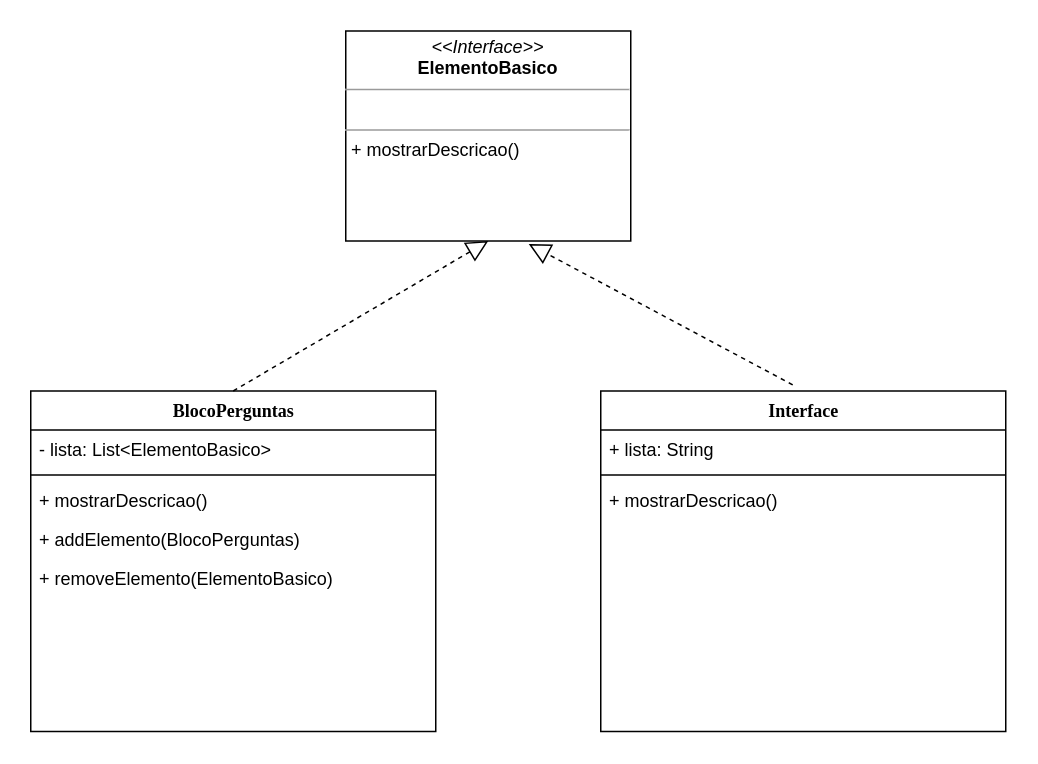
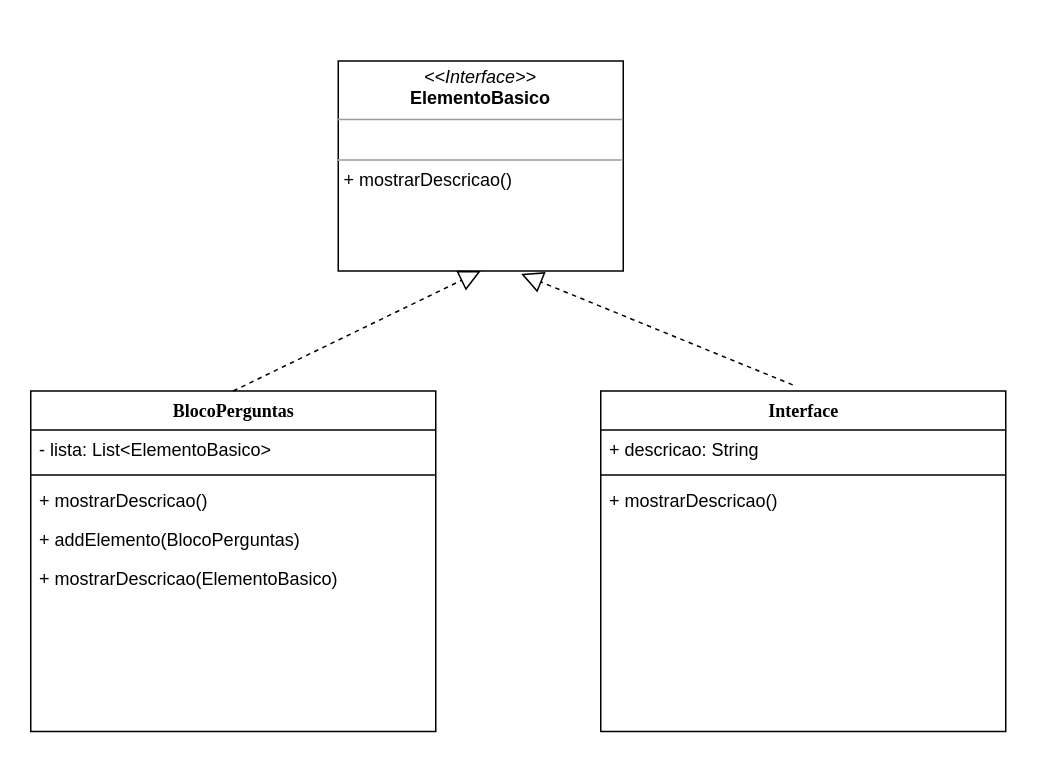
  <mxCell id="0" />
  <mxCell id="1" parent="0" />
  <mxCell id="2" value="BlocoPerguntas" style="swimlane;html=1;fontStyle=1;align=center;verticalAlign=top;childLayout=stackLayout;horizontal=1;startSize=26;horizontalStack=0;resizeParent=1;resizeLast=0;collapsible=1;marginBottom=0;swimlaneFillColor=#ffffff;rounded=0;shadow=0;comic=0;labelBackgroundColor=none;strokeWidth=1;fillColor=none;fontFamily=Verdana;fontSize=12" parent="1" vertex="1"><mxGeometry x="20" y="260" width="270" height="227" as="geometry" /></mxCell>
  <mxCell id="3" value="- lista: List&amp;lt;ElementoBasico&amp;gt;" style="text;html=1;strokeColor=none;fillColor=none;align=left;verticalAlign=top;spacingLeft=4;spacingRight=4;whiteSpace=wrap;overflow=hidden;rotatable=0;points=[[0,0.5],[1,0.5]];portConstraint=eastwest;" parent="2" vertex="1"><mxGeometry y="26" width="270" height="26" as="geometry" /></mxCell>
  <mxCell id="4" value="" style="line;html=1;strokeWidth=1;fillColor=none;align=left;verticalAlign=middle;spacingTop=-1;spacingLeft=3;spacingRight=3;rotatable=0;labelPosition=right;points=[];portConstraint=eastwest;" parent="2" vertex="1"><mxGeometry y="52" width="270" height="8" as="geometry" /></mxCell>
  <mxCell id="5" value="+ mostrarDescricao()" style="text;html=1;strokeColor=none;fillColor=none;align=left;verticalAlign=top;spacingLeft=4;spacingRight=4;whiteSpace=wrap;overflow=hidden;rotatable=0;points=[[0,0.5],[1,0.5]];portConstraint=eastwest;" parent="2" vertex="1"><mxGeometry y="60" width="270" height="26" as="geometry" /></mxCell>
  <mxCell id="6" value="+ addElemento(BlocoPerguntas)" style="text;html=1;strokeColor=none;fillColor=none;align=left;verticalAlign=top;spacingLeft=4;spacingRight=4;whiteSpace=wrap;overflow=hidden;rotatable=0;points=[[0,0.5],[1,0.5]];portConstraint=eastwest;" parent="2" vertex="1"><mxGeometry y="86" width="270" height="26" as="geometry" /></mxCell>
- <mxCell id="7" value="+ removeElemento(ElementoBasico)" style="text;html=1;strokeColor=none;fillColor=none;align=left;verticalAlign=top;spacingLeft=4;spacingRight=4;whiteSpace=wrap;overflow=hidden;rotatable=0;points=[[0,0.5],[1,0.5]];portConstraint=eastwest;" vertex="1" parent="2"><mxGeometry y="112" width="270" height="26" as="geometry" /></mxCell>
- <mxCell id="8" value="&lt;p style=&quot;margin: 0px ; margin-top: 4px ; text-align: center&quot;&gt;&lt;i&gt;&amp;lt;&amp;lt;Interface&amp;gt;&amp;gt;&lt;/i&gt;&lt;br&gt;&lt;b&gt;ElementoBasico&lt;/b&gt;&lt;/p&gt;&lt;hr size=&quot;1&quot;&gt;&lt;p style=&quot;margin: 0px ; margin-left: 4px&quot;&gt;&lt;br&gt;&lt;/p&gt;&lt;hr size=&quot;1&quot;&gt;&lt;p style=&quot;margin: 0px ; margin-left: 4px&quot;&gt;+ mostrarDescricao()&lt;br&gt;&lt;br&gt;&lt;/p&gt;" style="verticalAlign=top;align=left;overflow=fill;fontSize=12;fontFamily=Helvetica;html=1;" vertex="1" parent="1"><mxGeometry x="230" y="20" width="190" height="140" as="geometry" /></mxCell>
+ <mxCell id="7" value="+ mostrarDescricao(ElementoBasico)" style="text;html=1;strokeColor=none;fillColor=none;align=left;verticalAlign=top;spacingLeft=4;spacingRight=4;whiteSpace=wrap;overflow=hidden;rotatable=0;points=[[0,0.5],[1,0.5]];portConstraint=eastwest;" vertex="1" parent="2"><mxGeometry y="112" width="270" height="26" as="geometry" /></mxCell>
+ <mxCell id="8" value="&lt;p style=&quot;margin: 0px ; margin-top: 4px ; text-align: center&quot;&gt;&lt;i&gt;&amp;lt;&amp;lt;Interface&amp;gt;&amp;gt;&lt;/i&gt;&lt;br&gt;&lt;b&gt;ElementoBasico&lt;/b&gt;&lt;/p&gt;&lt;hr size=&quot;1&quot;&gt;&lt;p style=&quot;margin: 0px ; margin-left: 4px&quot;&gt;&lt;br&gt;&lt;/p&gt;&lt;hr size=&quot;1&quot;&gt;&lt;p style=&quot;margin: 0px ; margin-left: 4px&quot;&gt;+ mostrarDescricao()&lt;br&gt;&lt;br&gt;&lt;/p&gt;" style="verticalAlign=top;align=left;overflow=fill;fontSize=12;fontFamily=Helvetica;html=1;" vertex="1" parent="1"><mxGeometry x="225" y="40" width="190" height="140" as="geometry" /></mxCell>
  <mxCell id="9" value="Interface" style="swimlane;html=1;fontStyle=1;align=center;verticalAlign=top;childLayout=stackLayout;horizontal=1;startSize=26;horizontalStack=0;resizeParent=1;resizeLast=0;collapsible=1;marginBottom=0;swimlaneFillColor=#ffffff;rounded=0;shadow=0;comic=0;labelBackgroundColor=none;strokeWidth=1;fillColor=none;fontFamily=Verdana;fontSize=12" vertex="1" parent="1"><mxGeometry x="400" y="260" width="270" height="227" as="geometry" /></mxCell>
- <mxCell id="10" value="+ lista: String" style="text;html=1;strokeColor=none;fillColor=none;align=left;verticalAlign=top;spacingLeft=4;spacingRight=4;whiteSpace=wrap;overflow=hidden;rotatable=0;points=[[0,0.5],[1,0.5]];portConstraint=eastwest;" vertex="1" parent="9"><mxGeometry y="26" width="270" height="26" as="geometry" /></mxCell>
+ <mxCell id="10" value="+ descricao: String" style="text;html=1;strokeColor=none;fillColor=none;align=left;verticalAlign=top;spacingLeft=4;spacingRight=4;whiteSpace=wrap;overflow=hidden;rotatable=0;points=[[0,0.5],[1,0.5]];portConstraint=eastwest;" vertex="1" parent="9"><mxGeometry y="26" width="270" height="26" as="geometry" /></mxCell>
  <mxCell id="11" value="" style="line;html=1;strokeWidth=1;fillColor=none;align=left;verticalAlign=middle;spacingTop=-1;spacingLeft=3;spacingRight=3;rotatable=0;labelPosition=right;points=[];portConstraint=eastwest;" vertex="1" parent="9"><mxGeometry y="52" width="270" height="8" as="geometry" /></mxCell>
  <mxCell id="12" value="+ mostrarDescricao()" style="text;html=1;strokeColor=none;fillColor=none;align=left;verticalAlign=top;spacingLeft=4;spacingRight=4;whiteSpace=wrap;overflow=hidden;rotatable=0;points=[[0,0.5],[1,0.5]];portConstraint=eastwest;" vertex="1" parent="9"><mxGeometry y="60" width="270" height="26" as="geometry" /></mxCell>
  <mxCell id="13" value="" style="endArrow=block;dashed=1;endFill=0;endSize=12;html=1;exitX=0.474;exitY=-0.018;exitDx=0;exitDy=0;exitPerimeter=0;entryX=0.642;entryY=1.014;entryDx=0;entryDy=0;entryPerimeter=0;" edge="1" parent="1" source="9" target="8"><mxGeometry width="160" relative="1" as="geometry"><mxPoint x="440" y="210" as="sourcePoint" /><mxPoint x="600" y="210" as="targetPoint" /></mxGeometry></mxCell>
  <mxCell id="14" value="" style="endArrow=block;dashed=1;endFill=0;endSize=12;html=1;exitX=0.5;exitY=0;exitDx=0;exitDy=0;entryX=0.5;entryY=1;entryDx=0;entryDy=0;" edge="1" parent="1" source="2" target="8"><mxGeometry width="160" relative="1" as="geometry"><mxPoint x="160" y="210" as="sourcePoint" /><mxPoint x="320" y="210" as="targetPoint" /></mxGeometry></mxCell>
